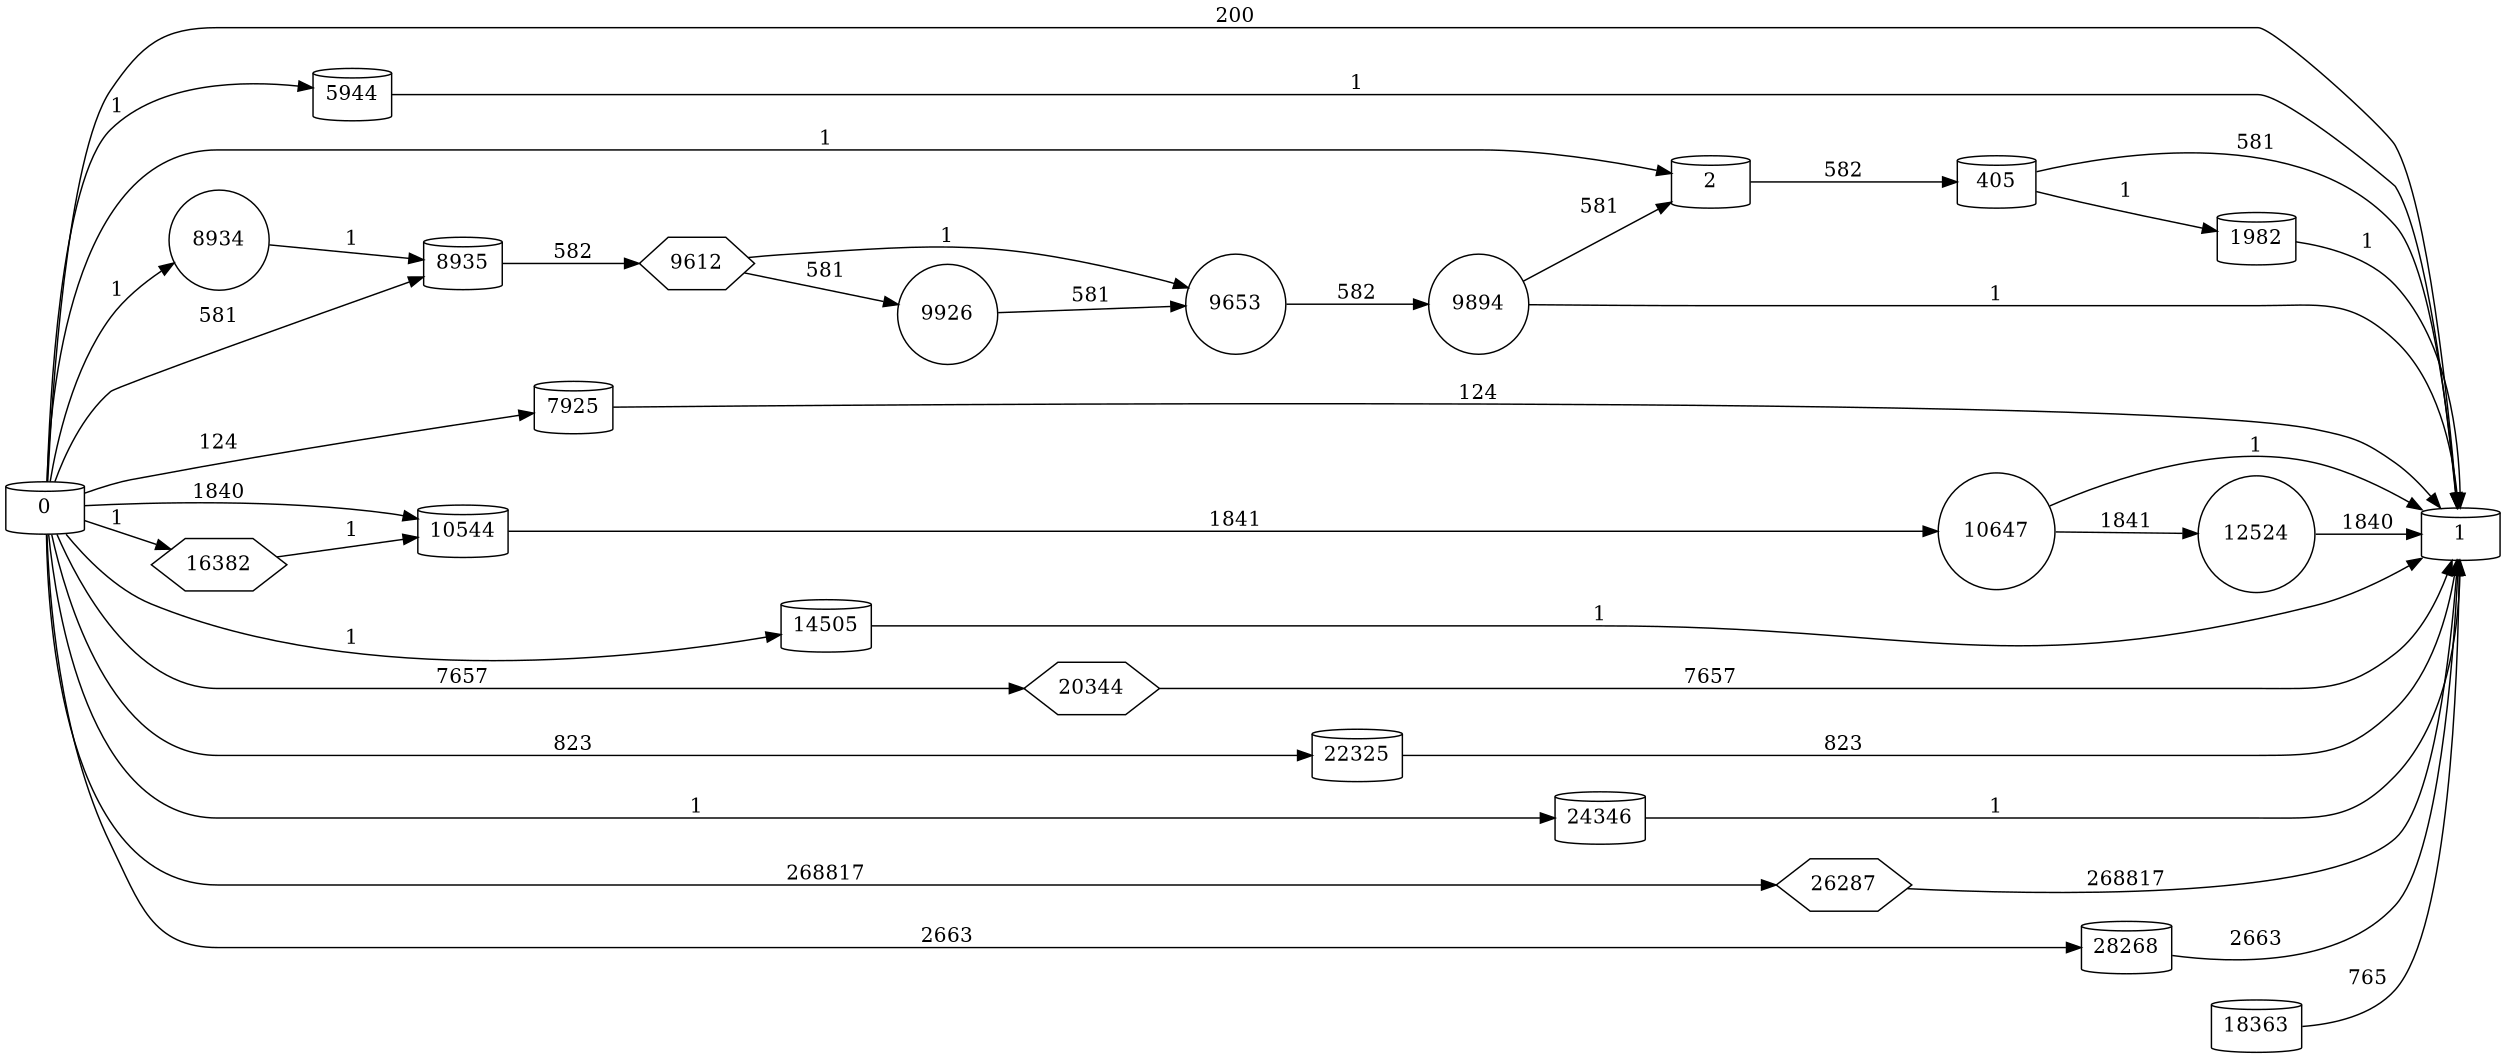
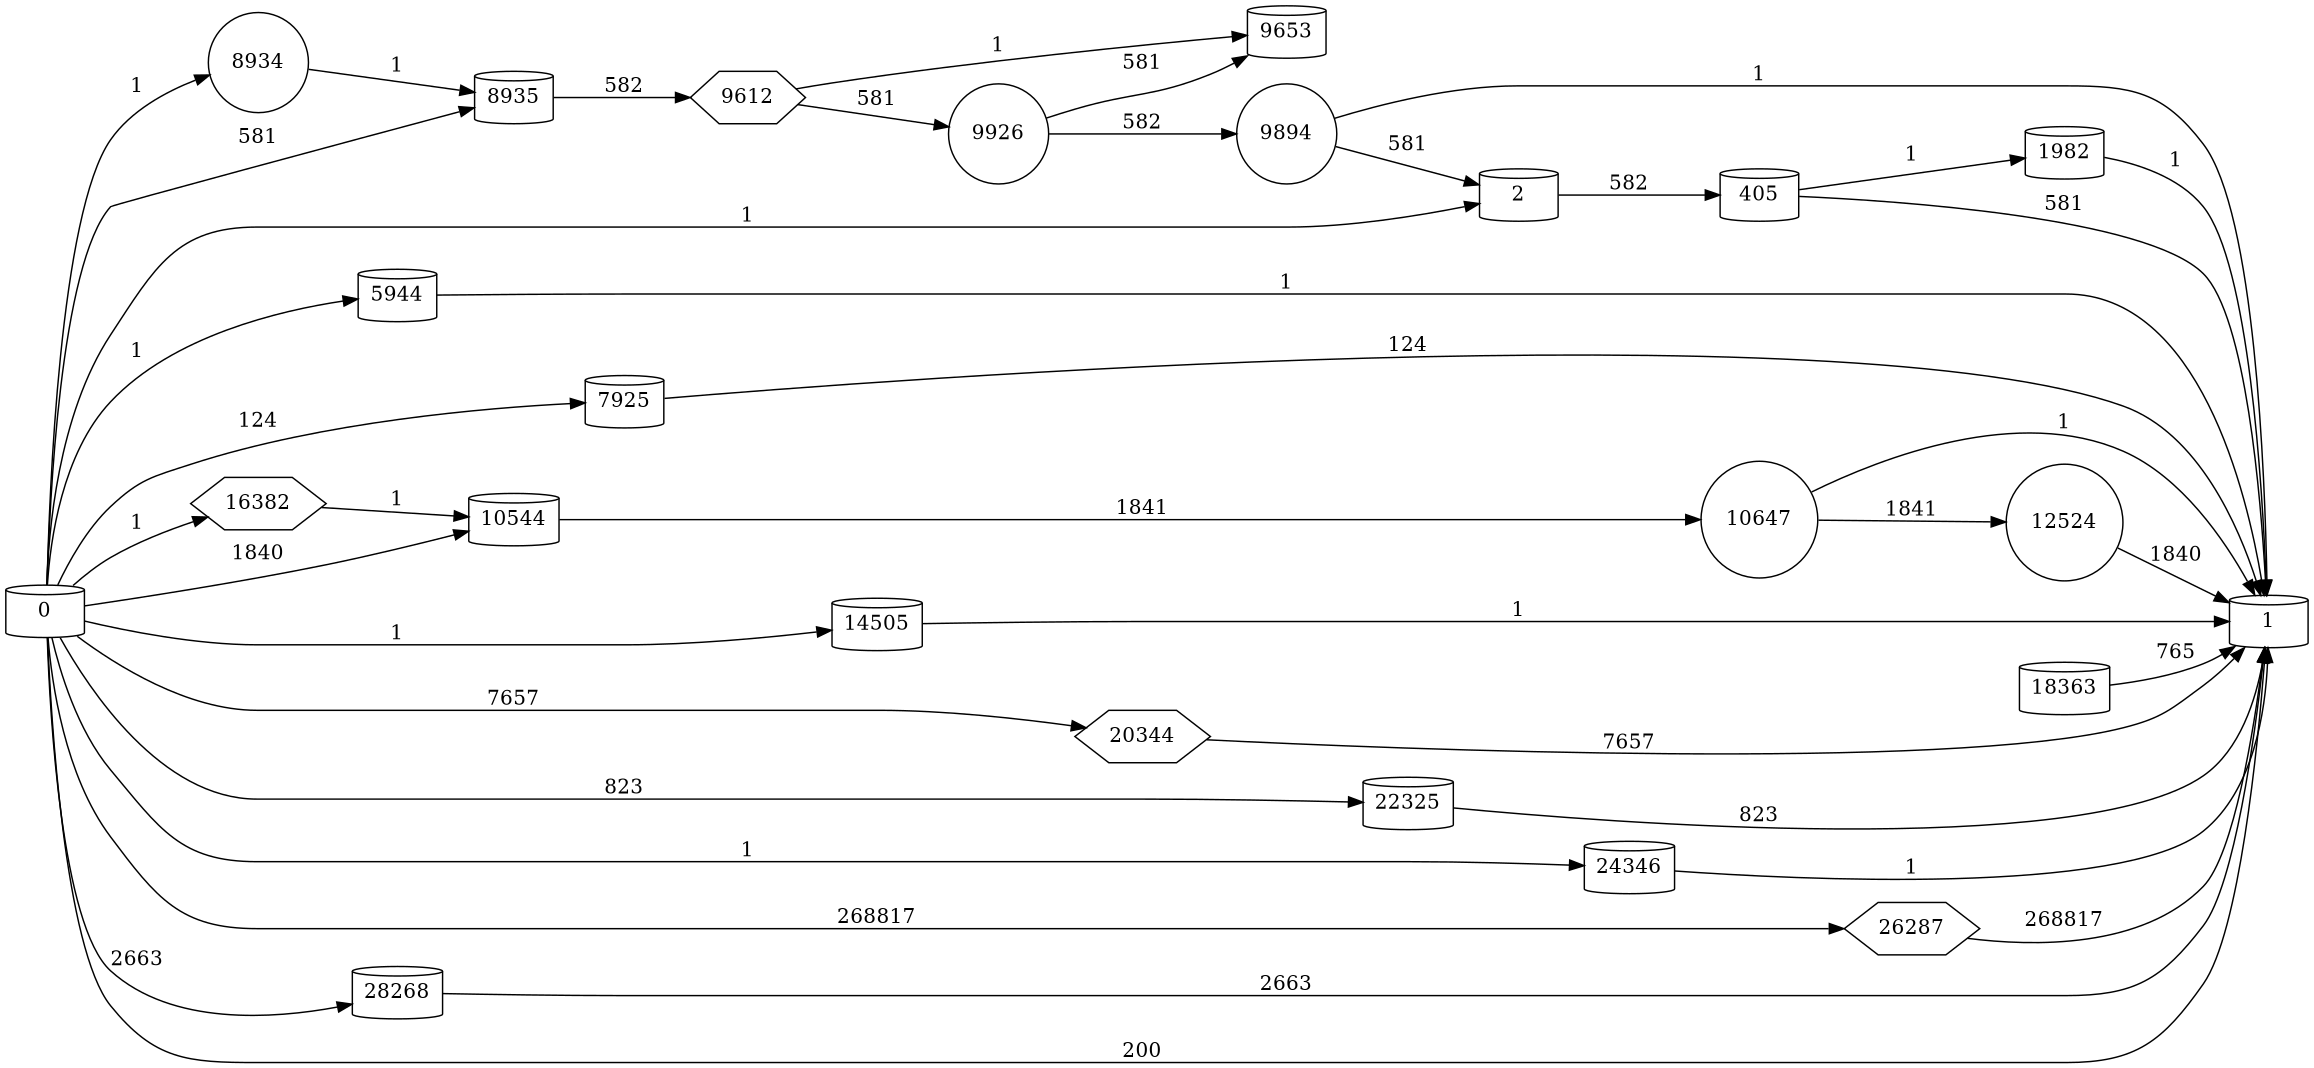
  digraph {
    rankdir=LR
    node [shape=cylinder]
    2
    405
    1
    1982
    5944
    7925
    8934 [shape=circle]
    8935
    n9 [label=9612 shape=hexagon]
-   9653 [shape=circle]
+   9653
    9926 [shape=circle]
    9894 [shape=circle]
    10647 [shape=circle]
    10544
    12524 [shape=circle]
    14505
    16382 [shape=hexagon]
    18363
    20344 [shape=hexagon]
    22325
    n21 [label=24346]
    26287 [shape=hexagon]
    28268
    0
    2 -> 405 [label=582]
    405 -> 1 [label=581]
    405 -> 1982 [label=1]
    1982 -> 1 [label=1]
    5944 -> 1 [label=1]
    7925 -> 1 [label=124]
    8934 -> 8935 [label=1]
    8935 -> n9 [label=582]
    n9 -> 9653 [label=1]
    n9 -> 9926 [label=581]
-   9653 -> 9894 [label=582]
+   9926 -> 9894 [label=582]
    9926 -> 9653 [label=581]
    9894 -> 2 [label=581]
    9894 -> 1 [label=1]
    10647 -> 1 [label=1]
    10647 -> 12524 [label=1841]
    10544 -> 10647 [label=1841]
    12524 -> 1 [label=1840]
    14505 -> 1 [label=1]
    16382 -> 10544 [label=1]
    18363 -> 1 [label=765]
    20344 -> 1 [label=7657]
    22325 -> 1 [label=823]
    n21 -> 1 [label=1]
    26287 -> 1 [label=268817]
    28268 -> 1 [label=2663]
    0 -> 2 [label=1]
    0 -> 1 [label=200]
    0 -> 5944 [label=1]
    0 -> 7925 [label=124]
    0 -> 8934 [label=1]
    0 -> 8935 [label=581]
    0 -> 10544 [label=1840]
    0 -> 14505 [label=1]
    0 -> 16382 [label=1]
    0 -> 20344 [label=7657]
    0 -> 22325 [label=823]
    0 -> n21 [label=1]
    0 -> 26287 [label=268817]
    0 -> 28268 [label=2663]
  }
